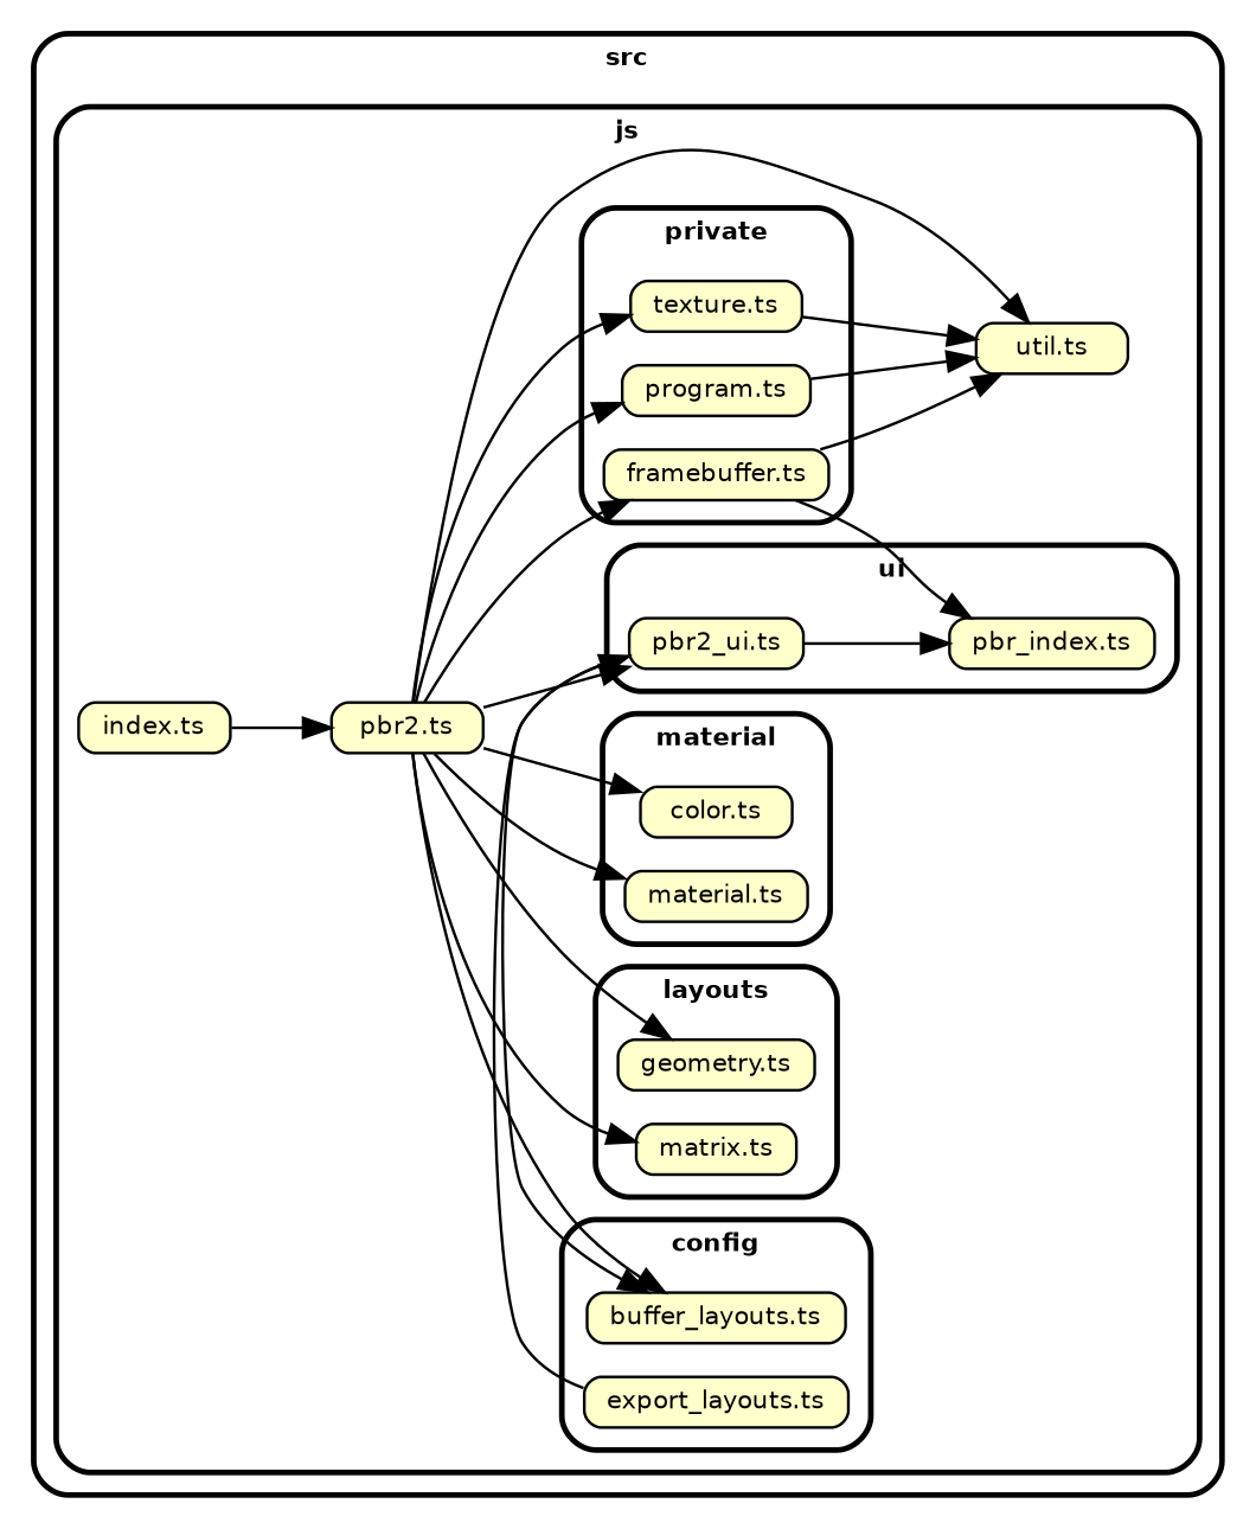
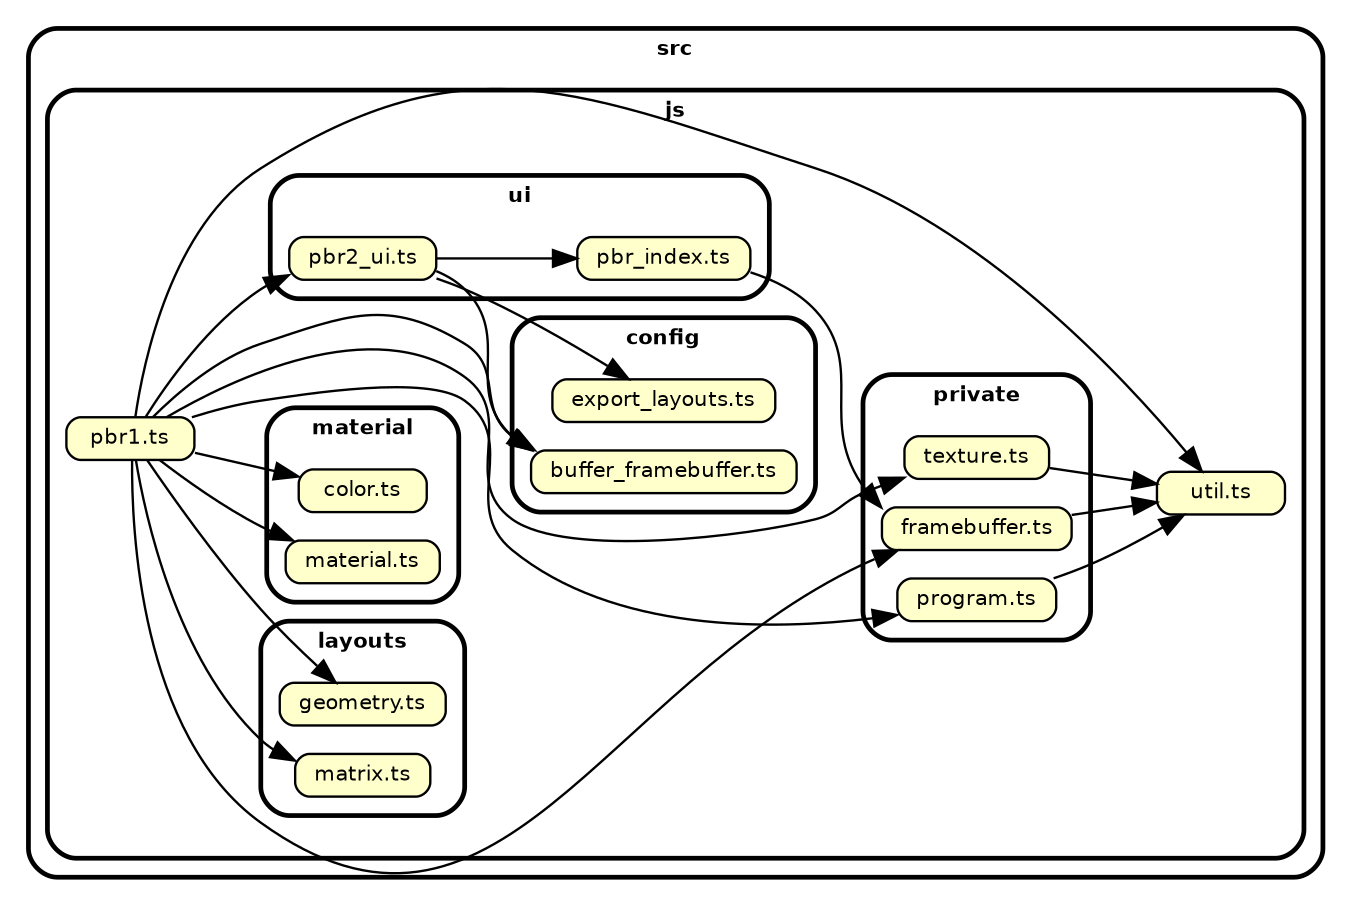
  digraph {
    compound=true
    fontname="Helvetica-bold"
    fontsize=9
    nodesep=0.16
    ordering=out
    rankdir=LR
    splines=true
    style="rounded,bold"
    node [fillcolor="#ffffcc" fontname=Helvetica fontsize=9 shape=box style="rounded, filled"]
    edge [arrowhead=normal color=black fontname=Helvetica fontsize=9]
-   n1 [height=0.2 label="buffer_layouts.ts"]
+   n1 [height=0.2 label="buffer_framebuffer.ts"]
    n2 [height=0.2 label="export_layouts.ts"]
    n3 [height=0.2 label="geometry.ts"]
    n4 [height=0.2 label="matrix.ts"]
    n5 [height=0.2 label="color.ts"]
    n6 [height=0.2 label="material.ts"]
    n7 [height=0.2 label="framebuffer.ts"]
    n8 [height=0.2 label="program.ts"]
    n9 [height=0.2 label="texture.ts"]
    n10 [height=0.2 label="pbr2_ui.ts"]
    n11 [height=0.2 label="pbr_index.ts"]
-   n12 [height=0.2 label="index.ts"]
-   n13 [height=0.2 label="pbr2.ts"]
+   n13 [height=0.2 label="pbr1.ts"]
    n14 [height=0.2 label="util.ts"]
    subgraph cluster_1 {
      label=src
      subgraph cluster_2 {
        label=js
-       n12
        n13
        n14
        subgraph cluster_3 {
          label=config
          n1
          n2
        }
        subgraph cluster_4 {
          label=layouts
          n3
          n4
        }
        subgraph cluster_5 {
          label=material
          n5
          n6
        }
        subgraph cluster_6 {
          label=private
          n7
          n8
          n9
        }
        subgraph cluster_7 {
          label=ui
          n10
          n11
        }
      }
    }
    n7 -> n14
    n8 -> n14
    n9 -> n14
    n10 -> n1
-   n2 -> n10
+   n10 -> n2
    n10 -> n11
-   n7 -> n11
-   n12 -> n13
+   n11 -> n7
    n13 -> n1
    n13 -> n3
    n13 -> n4
    n13 -> n5
    n13 -> n6
    n13 -> n7
    n13 -> n8
    n13 -> n9
    n13 -> n10
    n13 -> n14
  }
